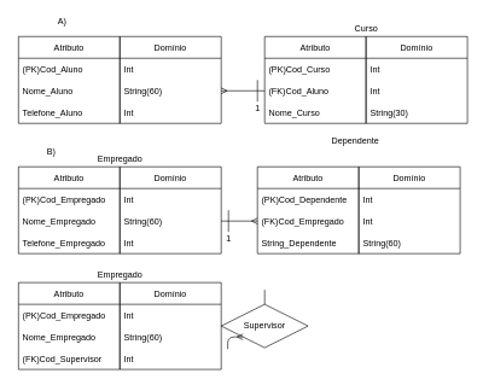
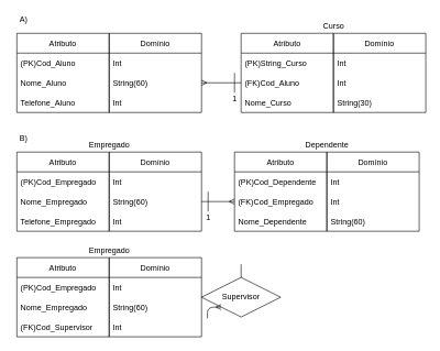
  <mxCell id="0" />
  <mxCell id="1" parent="0" />
  <mxCell id="2" value="Atributo" style="swimlane;fontStyle=0;childLayout=stackLayout;horizontal=1;startSize=30;horizontalStack=0;resizeParent=1;resizeParentMax=0;resizeLast=0;collapsible=1;marginBottom=0;rounded=0;sketch=0;fillColor=none;" vertex="1" parent="1"><mxGeometry x="25" y="50" width="140" height="120" as="geometry" /></mxCell>
  <mxCell id="3" value="(PK)Cod_Aluno        " style="text;strokeColor=none;fillColor=none;align=left;verticalAlign=middle;spacingLeft=4;spacingRight=4;overflow=hidden;points=[[0,0.5],[1,0.5]];portConstraint=eastwest;rotatable=0;rounded=0;sketch=0;" vertex="1" parent="2"><mxGeometry y="30" width="140" height="30" as="geometry" /></mxCell>
  <mxCell id="4" value="Nome_Aluno" style="text;strokeColor=none;fillColor=none;align=left;verticalAlign=middle;spacingLeft=4;spacingRight=4;overflow=hidden;points=[[0,0.5],[1,0.5]];portConstraint=eastwest;rotatable=0;rounded=0;sketch=0;" vertex="1" parent="2"><mxGeometry y="60" width="140" height="30" as="geometry" /></mxCell>
  <mxCell id="5" value="Telefone_Aluno" style="text;strokeColor=none;fillColor=none;align=left;verticalAlign=middle;spacingLeft=4;spacingRight=4;overflow=hidden;points=[[0,0.5],[1,0.5]];portConstraint=eastwest;rotatable=0;rounded=0;sketch=0;" vertex="1" parent="2"><mxGeometry y="90" width="140" height="30" as="geometry" /></mxCell>
  <mxCell id="6" value="Domínio" style="swimlane;fontStyle=0;childLayout=stackLayout;horizontal=1;startSize=30;horizontalStack=0;resizeParent=1;resizeParentMax=0;resizeLast=0;collapsible=1;marginBottom=0;rounded=0;sketch=0;fillColor=none;" vertex="1" parent="1"><mxGeometry x="165" y="50" width="140" height="120" as="geometry" /></mxCell>
  <mxCell id="7" value="Int" style="text;strokeColor=none;fillColor=none;align=left;verticalAlign=middle;spacingLeft=4;spacingRight=4;overflow=hidden;points=[[0,0.5],[1,0.5]];portConstraint=eastwest;rotatable=0;rounded=0;sketch=0;" vertex="1" parent="6"><mxGeometry y="30" width="140" height="30" as="geometry" /></mxCell>
  <mxCell id="8" value="String(60)" style="text;strokeColor=none;fillColor=none;align=left;verticalAlign=middle;spacingLeft=4;spacingRight=4;overflow=hidden;points=[[0,0.5],[1,0.5]];portConstraint=eastwest;rotatable=0;rounded=0;sketch=0;" vertex="1" parent="6"><mxGeometry y="60" width="140" height="30" as="geometry" /></mxCell>
  <mxCell id="9" value="Int" style="text;strokeColor=none;fillColor=none;align=left;verticalAlign=middle;spacingLeft=4;spacingRight=4;overflow=hidden;points=[[0,0.5],[1,0.5]];portConstraint=eastwest;rotatable=0;rounded=0;sketch=0;" vertex="1" parent="6"><mxGeometry y="90" width="140" height="30" as="geometry" /></mxCell>
  <mxCell id="10" value="Atributo" style="swimlane;fontStyle=0;childLayout=stackLayout;horizontal=1;startSize=30;horizontalStack=0;resizeParent=1;resizeParentMax=0;resizeLast=0;collapsible=1;marginBottom=0;rounded=0;sketch=0;fillColor=none;" vertex="1" parent="1"><mxGeometry x="365" y="50" width="140" height="120" as="geometry" /></mxCell>
- <mxCell id="11" value="(PK)Cod_Curso" style="text;strokeColor=none;fillColor=none;align=left;verticalAlign=middle;spacingLeft=4;spacingRight=4;overflow=hidden;points=[[0,0.5],[1,0.5]];portConstraint=eastwest;rotatable=0;rounded=0;sketch=0;" vertex="1" parent="10"><mxGeometry y="30" width="140" height="30" as="geometry" /></mxCell>
+ <mxCell id="11" value="(PK)String_Curso" style="text;strokeColor=none;fillColor=none;align=left;verticalAlign=middle;spacingLeft=4;spacingRight=4;overflow=hidden;points=[[0,0.5],[1,0.5]];portConstraint=eastwest;rotatable=0;rounded=0;sketch=0;" vertex="1" parent="10"><mxGeometry y="30" width="140" height="30" as="geometry" /></mxCell>
  <mxCell id="12" value="(FK)Cod_Aluno" style="text;strokeColor=none;fillColor=none;align=left;verticalAlign=middle;spacingLeft=4;spacingRight=4;overflow=hidden;points=[[0,0.5],[1,0.5]];portConstraint=eastwest;rotatable=0;rounded=0;sketch=0;" vertex="1" parent="10"><mxGeometry y="60" width="140" height="30" as="geometry" /></mxCell>
  <mxCell id="13" value="Nome_Curso" style="text;strokeColor=none;fillColor=none;align=left;verticalAlign=middle;spacingLeft=4;spacingRight=4;overflow=hidden;points=[[0,0.5],[1,0.5]];portConstraint=eastwest;rotatable=0;rounded=0;sketch=0;" vertex="1" parent="10"><mxGeometry y="90" width="140" height="30" as="geometry" /></mxCell>
  <mxCell id="14" value="Domínio" style="swimlane;fontStyle=0;childLayout=stackLayout;horizontal=1;startSize=30;horizontalStack=0;resizeParent=1;resizeParentMax=0;resizeLast=0;collapsible=1;marginBottom=0;rounded=0;sketch=0;fillColor=none;" vertex="1" parent="1"><mxGeometry x="505" y="50" width="140" height="120" as="geometry" /></mxCell>
  <mxCell id="15" value="Int" style="text;strokeColor=none;fillColor=none;align=left;verticalAlign=middle;spacingLeft=4;spacingRight=4;overflow=hidden;points=[[0,0.5],[1,0.5]];portConstraint=eastwest;rotatable=0;rounded=0;sketch=0;" vertex="1" parent="14"><mxGeometry y="30" width="140" height="30" as="geometry" /></mxCell>
  <mxCell id="16" value="Int" style="text;strokeColor=none;fillColor=none;align=left;verticalAlign=middle;spacingLeft=4;spacingRight=4;overflow=hidden;points=[[0,0.5],[1,0.5]];portConstraint=eastwest;rotatable=0;rounded=0;sketch=0;" vertex="1" parent="14"><mxGeometry y="60" width="140" height="30" as="geometry" /></mxCell>
  <mxCell id="17" value="String(30)" style="text;strokeColor=none;fillColor=none;align=left;verticalAlign=middle;spacingLeft=4;spacingRight=4;overflow=hidden;points=[[0,0.5],[1,0.5]];portConstraint=eastwest;rotatable=0;rounded=0;sketch=0;" vertex="1" parent="14"><mxGeometry y="90" width="140" height="30" as="geometry" /></mxCell>
  <mxCell id="18" value="Curso" style="text;html=1;align=center;verticalAlign=middle;resizable=0;points=[];autosize=1;strokeColor=none;fillColor=none;" vertex="1" parent="1"><mxGeometry x="480" y="30" width="50" height="20" as="geometry" /></mxCell>
  <mxCell id="19" style="edgeStyle=orthogonalEdgeStyle;curved=0;rounded=1;sketch=0;orthogonalLoop=1;jettySize=auto;html=1;exitX=1;exitY=0.5;exitDx=0;exitDy=0;entryX=0;entryY=0.5;entryDx=0;entryDy=0;endArrow=none;endFill=0;startArrow=ERmany;startFill=0;" edge="1" parent="1" source="8" target="12"><mxGeometry relative="1" as="geometry" /></mxCell>
  <mxCell id="20" value="" style="endArrow=none;html=1;rounded=1;sketch=0;curved=0;" edge="1" parent="1"><mxGeometry width="50" height="50" relative="1" as="geometry"><mxPoint x="355" y="140" as="sourcePoint" /><mxPoint x="355" y="110" as="targetPoint" /></mxGeometry></mxCell>
  <mxCell id="21" value="Atributo" style="swimlane;fontStyle=0;childLayout=stackLayout;horizontal=1;startSize=30;horizontalStack=0;resizeParent=1;resizeParentMax=0;resizeLast=0;collapsible=1;marginBottom=0;rounded=0;sketch=0;fillColor=none;" vertex="1" parent="1"><mxGeometry x="25" y="230" width="140" height="120" as="geometry" /></mxCell>
  <mxCell id="22" value="(PK)Cod_Empregado        " style="text;strokeColor=none;fillColor=none;align=left;verticalAlign=middle;spacingLeft=4;spacingRight=4;overflow=hidden;points=[[0,0.5],[1,0.5]];portConstraint=eastwest;rotatable=0;rounded=0;sketch=0;" vertex="1" parent="21"><mxGeometry y="30" width="140" height="30" as="geometry" /></mxCell>
  <mxCell id="23" value="Nome_Empregado" style="text;strokeColor=none;fillColor=none;align=left;verticalAlign=middle;spacingLeft=4;spacingRight=4;overflow=hidden;points=[[0,0.5],[1,0.5]];portConstraint=eastwest;rotatable=0;rounded=0;sketch=0;" vertex="1" parent="21"><mxGeometry y="60" width="140" height="30" as="geometry" /></mxCell>
  <mxCell id="24" value="Telefone_Empregado" style="text;strokeColor=none;fillColor=none;align=left;verticalAlign=middle;spacingLeft=4;spacingRight=4;overflow=hidden;points=[[0,0.5],[1,0.5]];portConstraint=eastwest;rotatable=0;rounded=0;sketch=0;" vertex="1" parent="21"><mxGeometry y="90" width="140" height="30" as="geometry" /></mxCell>
  <mxCell id="25" value="Domínio" style="swimlane;fontStyle=0;childLayout=stackLayout;horizontal=1;startSize=30;horizontalStack=0;resizeParent=1;resizeParentMax=0;resizeLast=0;collapsible=1;marginBottom=0;rounded=0;sketch=0;fillColor=none;" vertex="1" parent="1"><mxGeometry x="165" y="230" width="140" height="120" as="geometry" /></mxCell>
  <mxCell id="26" value="Int" style="text;strokeColor=none;fillColor=none;align=left;verticalAlign=middle;spacingLeft=4;spacingRight=4;overflow=hidden;points=[[0,0.5],[1,0.5]];portConstraint=eastwest;rotatable=0;rounded=0;sketch=0;" vertex="1" parent="25"><mxGeometry y="30" width="140" height="30" as="geometry" /></mxCell>
  <mxCell id="27" value="String(60)" style="text;strokeColor=none;fillColor=none;align=left;verticalAlign=middle;spacingLeft=4;spacingRight=4;overflow=hidden;points=[[0,0.5],[1,0.5]];portConstraint=eastwest;rotatable=0;rounded=0;sketch=0;" vertex="1" parent="25"><mxGeometry y="60" width="140" height="30" as="geometry" /></mxCell>
  <mxCell id="28" value="Int" style="text;strokeColor=none;fillColor=none;align=left;verticalAlign=middle;spacingLeft=4;spacingRight=4;overflow=hidden;points=[[0,0.5],[1,0.5]];portConstraint=eastwest;rotatable=0;rounded=0;sketch=0;" vertex="1" parent="25"><mxGeometry y="90" width="140" height="30" as="geometry" /></mxCell>
  <mxCell id="29" value="Empregado" style="text;html=1;align=center;verticalAlign=middle;resizable=0;points=[];autosize=1;strokeColor=none;fillColor=none;" vertex="1" parent="1"><mxGeometry x="125" y="210" width="80" height="20" as="geometry" /></mxCell>
  <mxCell id="30" value="Atributo" style="swimlane;fontStyle=0;childLayout=stackLayout;horizontal=1;startSize=30;horizontalStack=0;resizeParent=1;resizeParentMax=0;resizeLast=0;collapsible=1;marginBottom=0;rounded=0;sketch=0;fillColor=none;" vertex="1" parent="1"><mxGeometry x="355" y="230" width="140" height="120" as="geometry" /></mxCell>
  <mxCell id="31" value="(PK)Cod_Dependente        " style="text;strokeColor=none;fillColor=none;align=left;verticalAlign=middle;spacingLeft=4;spacingRight=4;overflow=hidden;points=[[0,0.5],[1,0.5]];portConstraint=eastwest;rotatable=0;rounded=0;sketch=0;" vertex="1" parent="30"><mxGeometry y="30" width="140" height="30" as="geometry" /></mxCell>
  <mxCell id="32" value="(FK)Cod_Empregado" style="text;strokeColor=none;fillColor=none;align=left;verticalAlign=middle;spacingLeft=4;spacingRight=4;overflow=hidden;points=[[0,0.5],[1,0.5]];portConstraint=eastwest;rotatable=0;rounded=0;sketch=0;" vertex="1" parent="30"><mxGeometry y="60" width="140" height="30" as="geometry" /></mxCell>
- <mxCell id="33" value="String_Dependente" style="text;strokeColor=none;fillColor=none;align=left;verticalAlign=middle;spacingLeft=4;spacingRight=4;overflow=hidden;points=[[0,0.5],[1,0.5]];portConstraint=eastwest;rotatable=0;rounded=0;sketch=0;" vertex="1" parent="30"><mxGeometry y="90" width="140" height="30" as="geometry" /></mxCell>
+ <mxCell id="33" value="Nome_Dependente" style="text;strokeColor=none;fillColor=none;align=left;verticalAlign=middle;spacingLeft=4;spacingRight=4;overflow=hidden;points=[[0,0.5],[1,0.5]];portConstraint=eastwest;rotatable=0;rounded=0;sketch=0;" vertex="1" parent="30"><mxGeometry y="90" width="140" height="30" as="geometry" /></mxCell>
  <mxCell id="34" value="Domínio" style="swimlane;fontStyle=0;childLayout=stackLayout;horizontal=1;startSize=30;horizontalStack=0;resizeParent=1;resizeParentMax=0;resizeLast=0;collapsible=1;marginBottom=0;rounded=0;sketch=0;fillColor=none;" vertex="1" parent="1"><mxGeometry x="495" y="230" width="140" height="120" as="geometry" /></mxCell>
  <mxCell id="35" value="Int" style="text;strokeColor=none;fillColor=none;align=left;verticalAlign=middle;spacingLeft=4;spacingRight=4;overflow=hidden;points=[[0,0.5],[1,0.5]];portConstraint=eastwest;rotatable=0;rounded=0;sketch=0;" vertex="1" parent="34"><mxGeometry y="30" width="140" height="30" as="geometry" /></mxCell>
  <mxCell id="36" value="Int" style="text;strokeColor=none;fillColor=none;align=left;verticalAlign=middle;spacingLeft=4;spacingRight=4;overflow=hidden;points=[[0,0.5],[1,0.5]];portConstraint=eastwest;rotatable=0;rounded=0;sketch=0;" vertex="1" parent="34"><mxGeometry y="60" width="140" height="30" as="geometry" /></mxCell>
  <mxCell id="37" value="String(60)" style="text;strokeColor=none;fillColor=none;align=left;verticalAlign=middle;spacingLeft=4;spacingRight=4;overflow=hidden;points=[[0,0.5],[1,0.5]];portConstraint=eastwest;rotatable=0;rounded=0;sketch=0;" vertex="1" parent="34"><mxGeometry y="90" width="140" height="30" as="geometry" /></mxCell>
- <mxCell id="38" value="Dependente" style="text;html=1;align=center;verticalAlign=middle;resizable=0;points=[];autosize=1;strokeColor=none;fillColor=none;" vertex="1" parent="1"><mxGeometry x="450" y="185" width="80" height="20" as="geometry" /></mxCell>
+ <mxCell id="38" value="Dependente" style="text;html=1;align=center;verticalAlign=middle;resizable=0;points=[];autosize=1;strokeColor=none;fillColor=none;" vertex="1" parent="1"><mxGeometry x="455" y="210" width="80" height="20" as="geometry" /></mxCell>
  <mxCell id="39" style="edgeStyle=orthogonalEdgeStyle;curved=0;rounded=1;sketch=0;orthogonalLoop=1;jettySize=auto;html=1;exitX=0;exitY=0.5;exitDx=0;exitDy=0;entryX=1;entryY=0.5;entryDx=0;entryDy=0;startArrow=ERmany;startFill=0;endArrow=none;endFill=0;" edge="1" parent="1" source="32" target="27"><mxGeometry relative="1" as="geometry" /></mxCell>
  <mxCell id="40" value="1" style="text;html=1;align=center;verticalAlign=middle;resizable=0;points=[];autosize=1;strokeColor=none;fillColor=none;" vertex="1" parent="1"><mxGeometry x="345" y="140" width="20" height="20" as="geometry" /></mxCell>
  <mxCell id="41" value="" style="endArrow=none;html=1;rounded=1;sketch=0;curved=0;" edge="1" parent="1"><mxGeometry width="50" height="50" relative="1" as="geometry"><mxPoint x="315" y="320" as="sourcePoint" /><mxPoint x="315" y="290" as="targetPoint" /></mxGeometry></mxCell>
  <mxCell id="42" value="1" style="text;html=1;align=center;verticalAlign=middle;resizable=0;points=[];autosize=1;strokeColor=none;fillColor=none;" vertex="1" parent="1"><mxGeometry x="305" y="320" width="20" height="20" as="geometry" /></mxCell>
  <mxCell id="43" value="Atributo" style="swimlane;fontStyle=0;childLayout=stackLayout;horizontal=1;startSize=30;horizontalStack=0;resizeParent=1;resizeParentMax=0;resizeLast=0;collapsible=1;marginBottom=0;rounded=0;sketch=0;fillColor=none;" vertex="1" parent="1"><mxGeometry x="25" y="390" width="140" height="120" as="geometry" /></mxCell>
  <mxCell id="44" value="(PK)Cod_Empregado        " style="text;strokeColor=none;fillColor=none;align=left;verticalAlign=middle;spacingLeft=4;spacingRight=4;overflow=hidden;points=[[0,0.5],[1,0.5]];portConstraint=eastwest;rotatable=0;rounded=0;sketch=0;" vertex="1" parent="43"><mxGeometry y="30" width="140" height="30" as="geometry" /></mxCell>
  <mxCell id="45" value="Nome_Empregado" style="text;strokeColor=none;fillColor=none;align=left;verticalAlign=middle;spacingLeft=4;spacingRight=4;overflow=hidden;points=[[0,0.5],[1,0.5]];portConstraint=eastwest;rotatable=0;rounded=0;sketch=0;" vertex="1" parent="43"><mxGeometry y="60" width="140" height="30" as="geometry" /></mxCell>
  <mxCell id="46" value="(FK)Cod_Supervisor" style="text;strokeColor=none;fillColor=none;align=left;verticalAlign=middle;spacingLeft=4;spacingRight=4;overflow=hidden;points=[[0,0.5],[1,0.5]];portConstraint=eastwest;rotatable=0;rounded=0;sketch=0;" vertex="1" parent="43"><mxGeometry y="90" width="140" height="30" as="geometry" /></mxCell>
  <mxCell id="47" value="Domínio" style="swimlane;fontStyle=0;childLayout=stackLayout;horizontal=1;startSize=30;horizontalStack=0;resizeParent=1;resizeParentMax=0;resizeLast=0;collapsible=1;marginBottom=0;rounded=0;sketch=0;fillColor=none;" vertex="1" parent="1"><mxGeometry x="165" y="390" width="140" height="120" as="geometry" /></mxCell>
  <mxCell id="48" value="Int" style="text;strokeColor=none;fillColor=none;align=left;verticalAlign=middle;spacingLeft=4;spacingRight=4;overflow=hidden;points=[[0,0.5],[1,0.5]];portConstraint=eastwest;rotatable=0;rounded=0;sketch=0;" vertex="1" parent="47"><mxGeometry y="30" width="140" height="30" as="geometry" /></mxCell>
  <mxCell id="49" value="String(60)" style="text;strokeColor=none;fillColor=none;align=left;verticalAlign=middle;spacingLeft=4;spacingRight=4;overflow=hidden;points=[[0,0.5],[1,0.5]];portConstraint=eastwest;rotatable=0;rounded=0;sketch=0;" vertex="1" parent="47"><mxGeometry y="60" width="140" height="30" as="geometry" /></mxCell>
  <mxCell id="50" value="Int" style="text;strokeColor=none;fillColor=none;align=left;verticalAlign=middle;spacingLeft=4;spacingRight=4;overflow=hidden;points=[[0,0.5],[1,0.5]];portConstraint=eastwest;rotatable=0;rounded=0;sketch=0;" vertex="1" parent="47"><mxGeometry y="90" width="140" height="30" as="geometry" /></mxCell>
  <mxCell id="51" value="Empregado" style="text;html=1;align=center;verticalAlign=middle;resizable=0;points=[];autosize=1;strokeColor=none;fillColor=none;" vertex="1" parent="1"><mxGeometry x="125" y="370" width="80" height="20" as="geometry" /></mxCell>
- <mxCell id="52" value="A)" style="text;html=1;align=center;verticalAlign=middle;resizable=0;points=[];autosize=1;strokeColor=none;fillColor=none;" vertex="1" parent="1"><mxGeometry x="70" y="20" width="30" height="20" as="geometry" /></mxCell>
- <mxCell id="53" value="B)" style="text;html=1;align=center;verticalAlign=middle;resizable=0;points=[];autosize=1;strokeColor=none;fillColor=none;" vertex="1" parent="1"><mxGeometry x="55" y="200" width="30" height="20" as="geometry" /></mxCell>
+ <mxCell id="52" value="A)" style="text;html=1;align=center;verticalAlign=middle;resizable=0;points=[];autosize=1;strokeColor=none;fillColor=none;" vertex="1" parent="1"><mxGeometry x="20" y="20" width="30" height="20" as="geometry" /></mxCell>
+ <mxCell id="53" value="B)" style="text;html=1;align=center;verticalAlign=middle;resizable=0;points=[];autosize=1;strokeColor=none;fillColor=none;" vertex="1" parent="1"><mxGeometry x="20" y="200" width="30" height="20" as="geometry" /></mxCell>
  <mxCell id="54" style="edgeStyle=orthogonalEdgeStyle;curved=0;rounded=1;sketch=0;orthogonalLoop=1;jettySize=auto;html=1;exitX=0.5;exitY=0;exitDx=0;exitDy=0;startArrow=none;startFill=0;endArrow=none;endFill=0;" edge="1" parent="1" source="55"><mxGeometry relative="1" as="geometry"><mxPoint x="365" y="400" as="targetPoint" /></mxGeometry></mxCell>
  <mxCell id="55" value="Supervisor" style="rhombus;whiteSpace=wrap;html=1;sketch=0;fillColor=none;" vertex="1" parent="1"><mxGeometry x="305" y="420" width="120" height="60" as="geometry" /></mxCell>
  <mxCell id="56" style="edgeStyle=orthogonalEdgeStyle;curved=0;rounded=1;sketch=0;orthogonalLoop=1;jettySize=auto;html=1;exitX=0;exitY=1;exitDx=0;exitDy=0;entryX=0.075;entryY=1.033;entryDx=0;entryDy=0;entryPerimeter=0;startArrow=ERmany;startFill=0;endArrow=none;endFill=0;" edge="1" parent="1" source="55" target="55"><mxGeometry relative="1" as="geometry" /></mxCell>
